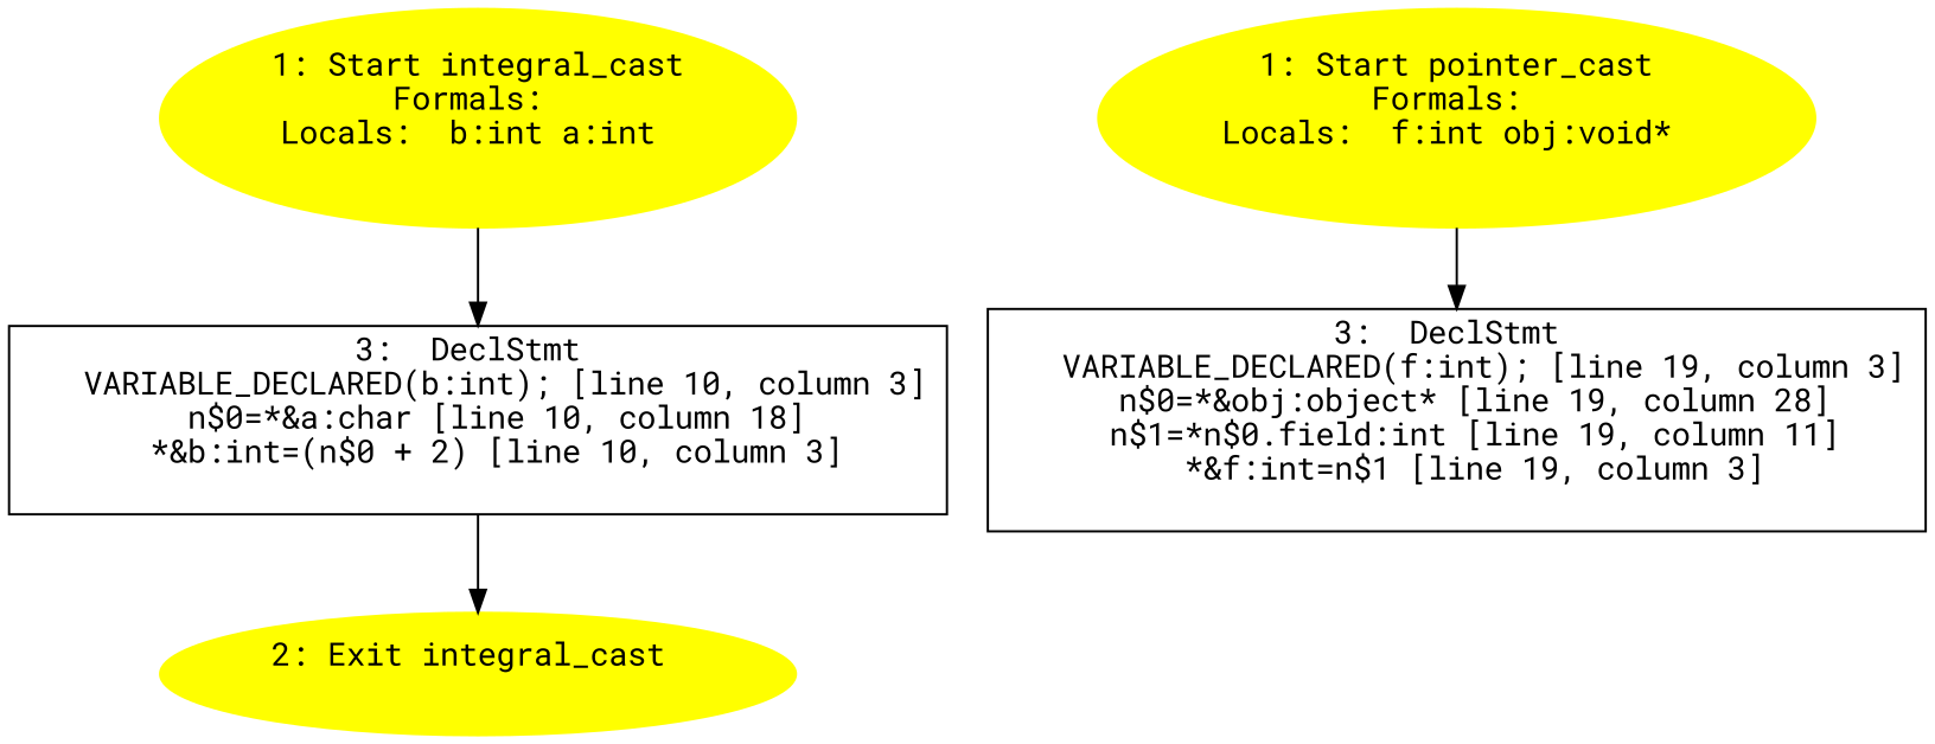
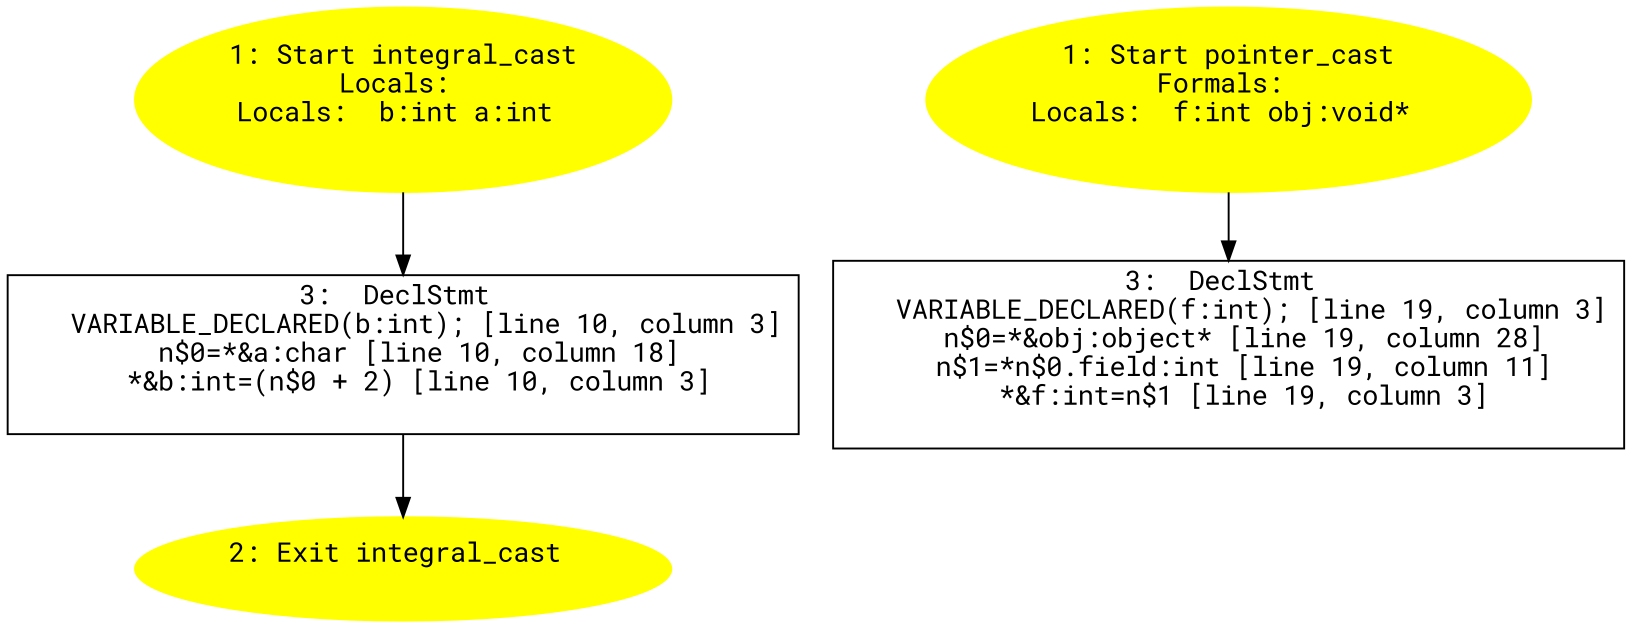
  digraph {
    fontname="Roboto Mono"
    node [color=yellow fontname="Roboto Mono" style=filled]
    edge [fontname="Roboto Mono"]
-   n1 [label="1: Start integral_cast\nFormals: \nLocals:  b:int a:int \n  "]
+   n1 [label="1: Start integral_cast\nLocals: \nLocals:  b:int a:int \n  "]
    n2 [label="3:  DeclStmt \n   VARIABLE_DECLARED(b:int); [line 10, column 3]\n  n$0=*&a:char [line 10, column 18]\n  *&b:int=(n$0 + 2) [line 10, column 3]\n " shape=box color="" style=""]
    n3 [label="2: Exit integral_cast \n  "]
    n4 [label="1: Start pointer_cast\nFormals: \nLocals:  f:int obj:void* \n  "]
    n5 [label="3:  DeclStmt \n   VARIABLE_DECLARED(f:int); [line 19, column 3]\n  n$0=*&obj:object* [line 19, column 28]\n  n$1=*n$0.field:int [line 19, column 11]\n  *&f:int=n$1 [line 19, column 3]\n " shape=box color="" style=""]
    n1 -> n2
    n2 -> n3
    n4 -> n5
  }
